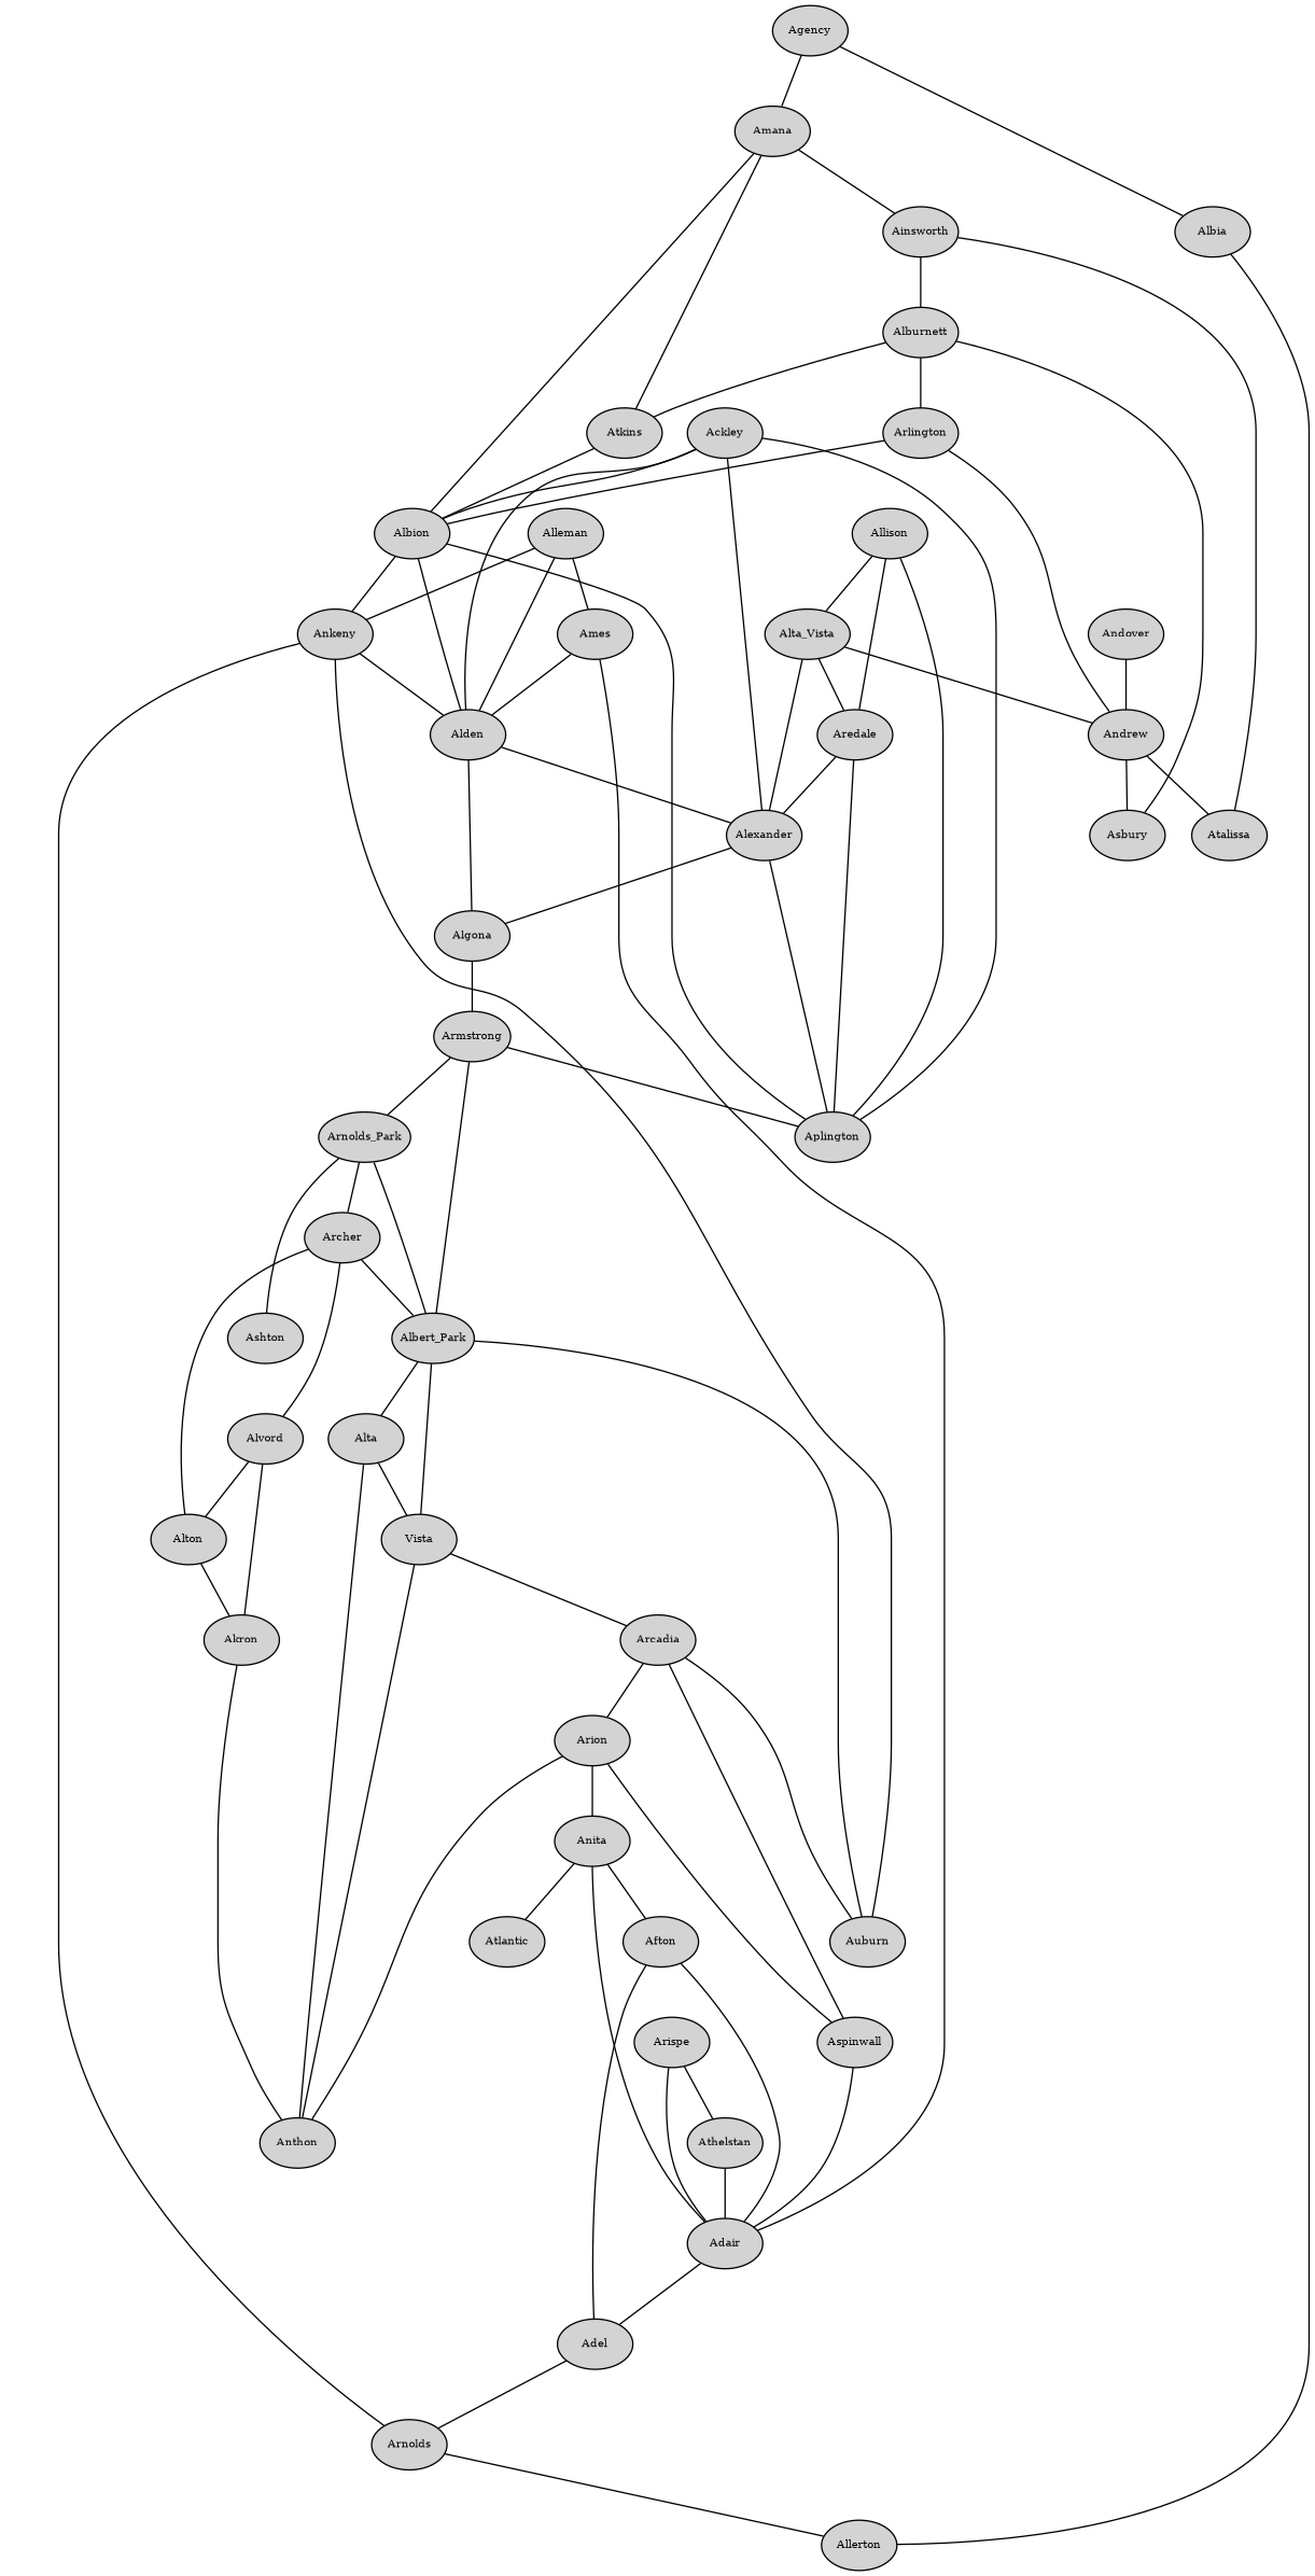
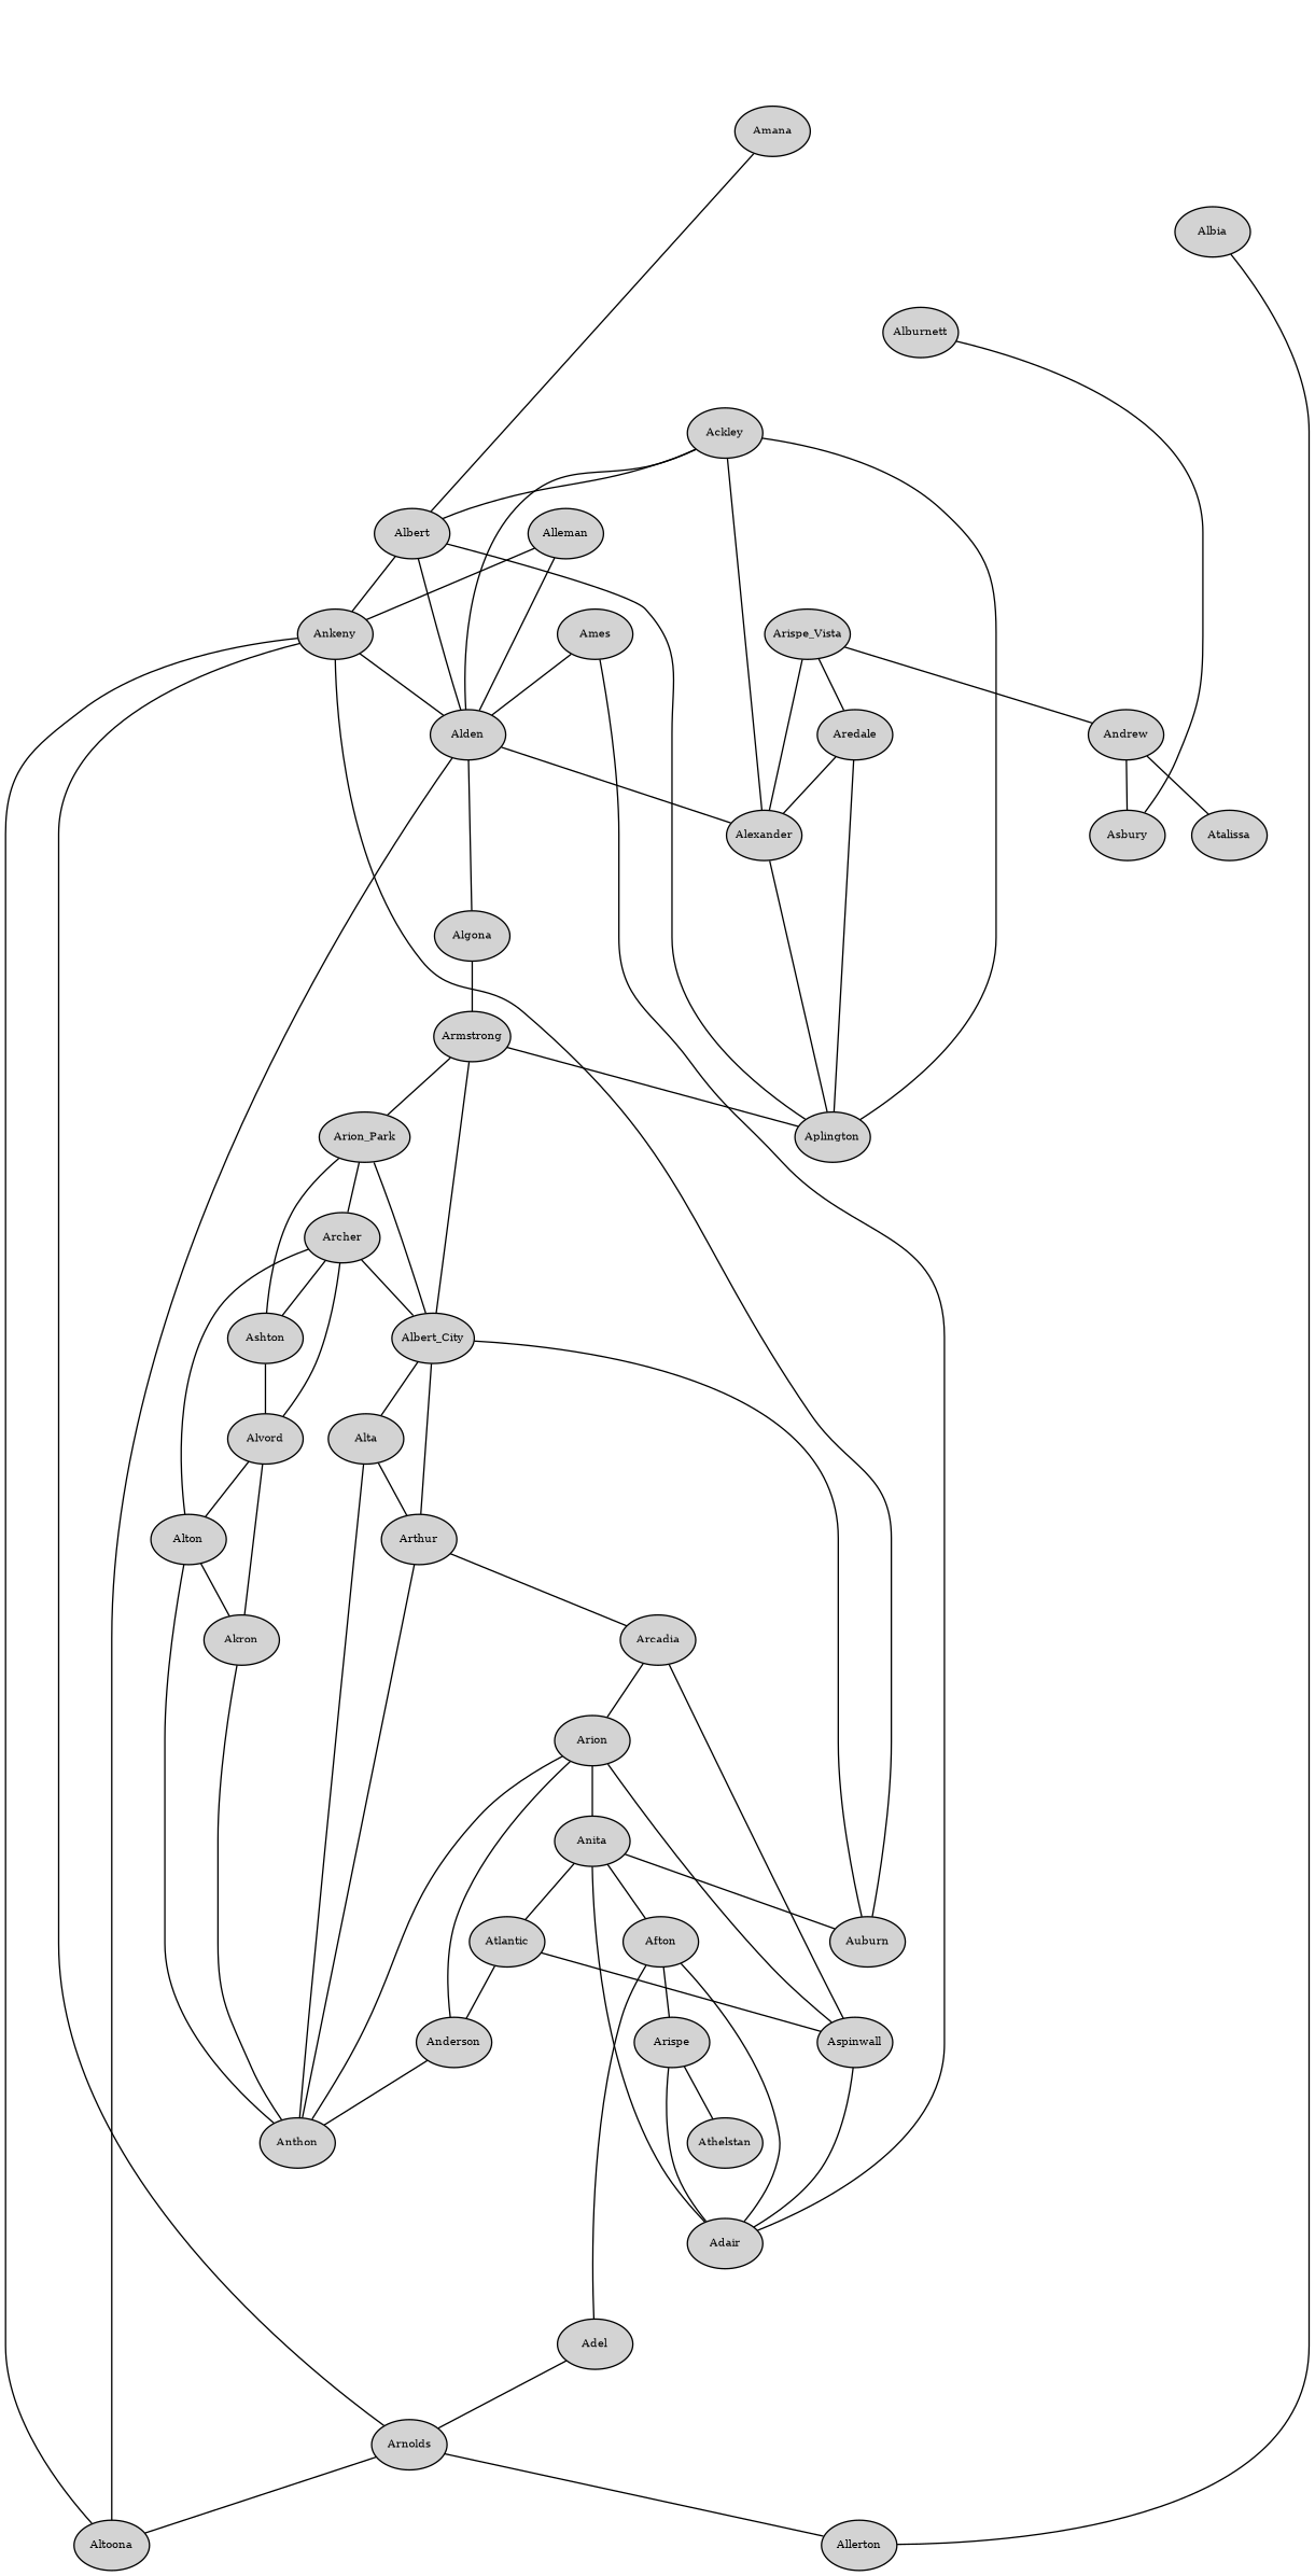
  graph {
    node [fontsize=8 margin="0.05,0.03" style=filled]
    Ackley
-   Albion
+   Albion [label=Albert]
    Alden
    Aplington
    Ankeny
    Alexander
    n7 [label=Arnolds]
    Allerton
+   Altoona
    Adair
    Adel
    Afton
    Anita
    Arispe
    Atlantic
    Athelstan
-   Agency
    Albia
    Amana
-   Ainsworth
-   Atkins
    Alburnett
    Atalissa
-   Arlington
    Akron
    Alvord
    Anthon
    Alton
    Archer
-   Arthur [label=Vista]
+   Arthur
    Arion
-   Albert_City [label=Albert_Park]
+   Albert_City
    Alta
    Armstrong
-   Arnolds_Park
+   Arnolds_Park [label=Arion_Park]
    Arcadia
    Andrew
    Algona
    Alleman
    Ames
-   Allison
-   Alta_Vista
+   Alta_Vista [label=Arispe_Vista]
    Aredale
    Asbury
    Ashton
+   Anderson
    Aspinwall
-   Andover
    Auburn
    Ackley -- Albion
    Ackley -- Alden
    Ackley -- Aplington
    Albion -- Aplington
    Albion -- Ankeny
    Alden -- Albion
    Alden -- Alexander
    Ankeny -- Alden
    Alexander -- Ackley
    Alexander -- Aplington
-   Alexander -- Algona
    n7 -- Ankeny
    n7 -- Allerton
-   Adair -- Adel
+   n7 -- Altoona
+   Altoona -- Alden
+   Altoona -- Ankeny
    Adair -- Afton
    Adair -- Anita
    Adel -- n7
    Adel -- Afton
+   Afton -- Arispe
    Anita -- Afton
    Anita -- Atlantic
    Arispe -- Adair
    Arispe -- Athelstan
-   Athelstan -- Adair
-   Agency -- Albia
-   Agency -- Amana
+   Atlantic -- Anderson
+   Atlantic -- Aspinwall
    Albia -- Allerton
    Amana -- Albion
-   Amana -- Ainsworth
-   Amana -- Atkins
-   Ainsworth -- Alburnett
-   Ainsworth -- Atalissa
-   Atkins -- Albion
-   Alburnett -- Atkins
-   Alburnett -- Arlington
-   Arlington -- Albion
-   Arlington -- Andrew
    Akron -- Alvord
    Akron -- Anthon
    Alvord -- Alton
    Alvord -- Archer
    Anthon -- Arthur
    Anthon -- Arion
    Alton -- Akron
+   Alton -- Anthon
    Alton -- Archer
    Archer -- Albert_City
+   Archer -- Ashton
    Arthur -- Arcadia
    Arion -- Anita
    Arion -- Aspinwall
    Albert_City -- Arthur
    Albert_City -- Alta
    Albert_City -- Armstrong
    Alta -- Anthon
    Alta -- Arthur
    Armstrong -- Aplington
    Armstrong -- Arnolds_Park
    Arnolds_Park -- Archer
    Arnolds_Park -- Albert_City
    Arcadia -- Arion
    Arcadia -- Aspinwall
-   Arcadia -- Auburn
+   Anita -- Auburn
    Andrew -- Atalissa
    Andrew -- Asbury
    Algona -- Alden
    Algona -- Armstrong
    Alleman -- Alden
    Alleman -- Ankeny
-   Alleman -- Ames
    Ames -- Alden
    Ames -- Adair
-   Allison -- Aplington
-   Allison -- Alta_Vista
-   Allison -- Aredale
    Alta_Vista -- Alexander
    Alta_Vista -- Andrew
    Alta_Vista -- Aredale
    Aredale -- Aplington
    Aredale -- Alexander
    Asbury -- Alburnett
+   Ashton -- Alvord
    Ashton -- Arnolds_Park
+   Anderson -- Anthon
+   Anderson -- Arion
    Aspinwall -- Adair
-   Andover -- Andrew
    Auburn -- Ankeny
    Auburn -- Albert_City
  }
